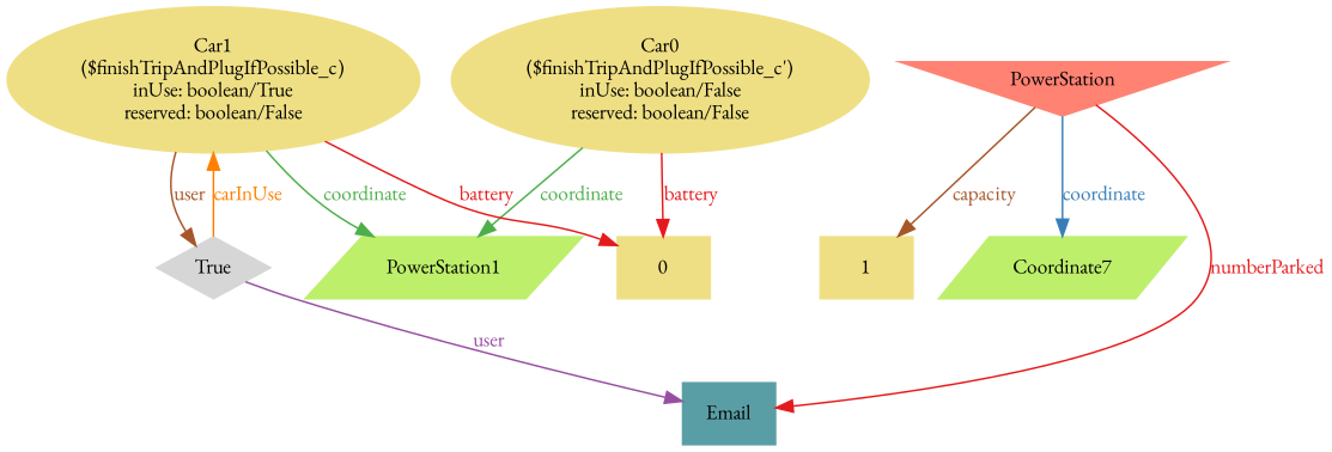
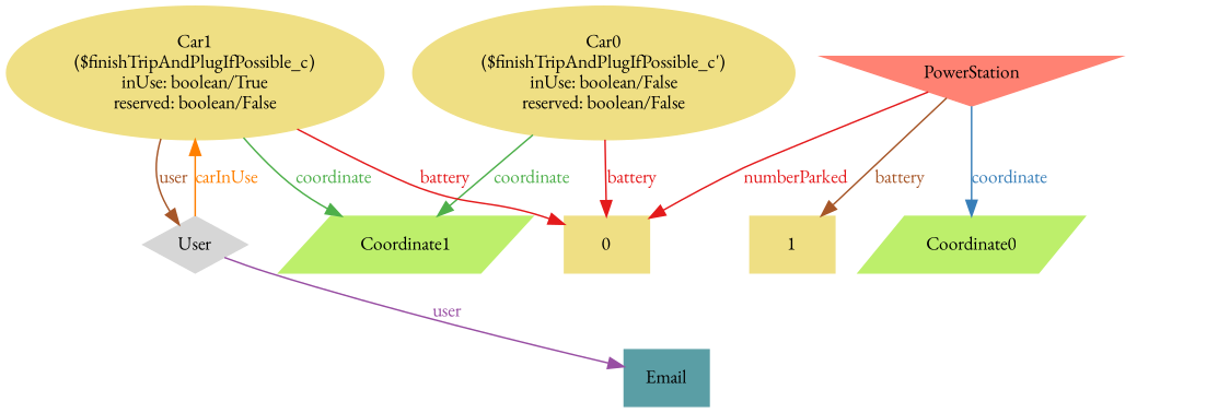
  digraph {
    fontname="EB Garamond"
    fontsize=12
    rankdir=TB
    node [color="#efdf84" fontcolor="#000000" fontname="EB Garamond" fontsize=12 shape=box style="filled, solid"]
    edge [color="#e41a1c" dir=forward fontcolor="#e41a1c" fontname="EB Garamond" fontsize=12 style=solid weight=1]
    n1 [label="Car0\n($finishTripAndPlugIfPossible_c')\ninUse: boolean/False\nreserved: boolean/False" shape=ellipse uuid=Car0]
    n2 [label=0 uuid=0]
-   n3 [color="#bdef6b" label=PowerStation1 shape=parallelogram uuid=Coordinate1]
+   n3 [color="#bdef6b" label=Coordinate1 shape=parallelogram uuid=Coordinate1]
    n4 [label="Car1\n($finishTripAndPlugIfPossible_c)\ninUse: boolean/True\nreserved: boolean/False" shape=ellipse uuid=Car1]
-   n5 [color="#d6d6d6" label=True shape=Mdiamond uuid=User]
+   n5 [color="#d6d6d6" label=User shape=Mdiamond uuid=User]
    n6 [color="#5a9ea5" label=Email uuid=Email]
    n7 [color="#ff8273" label=PowerStation shape=invtriangle uuid=PowerStation]
    n8 [label=1 uuid=1]
-   n9 [color="#bdef6b" label=Coordinate7 shape=parallelogram uuid=Coordinate0]
+   n9 [color="#bdef6b" label=Coordinate0 shape=parallelogram uuid=Coordinate0]
    n1 -> n2 [label=battery uuid="<Car0, 0>"]
    n1 -> n3 [color="#4daf4a" fontcolor="#4daf4a" label=coordinate uuid="<Car0, Coordinate1>"]
    n4 -> n2 [label=battery uuid="<Car1, 0>"]
    n4 -> n3 [color="#4daf4a" fontcolor="#4daf4a" label=coordinate uuid="<Car1, Coordinate1>"]
    n4 -> n5 [color="#ff7f00" dir=back fontcolor="#ff7f00" label=carInUse uuid="<User, Car1>"]
    n4 -> n5 [color="#a65628" fontcolor="#a65628" label=user uuid="<Car1, User>"]
    n5 -> n6 [color="#984ea3" fontcolor="#984ea3" label=user uuid="<User, Email>"]
-   n7 -> n6 [label=numberParked uuid="<PowerStation, 0>"]
-   n7 -> n8 [color="#a65628" fontcolor="#a65628" label=capacity uuid="<PowerStation, 1>"]
+   n7 -> n2 [label=numberParked uuid="<PowerStation, 0>"]
+   n7 -> n8 [color="#a65628" fontcolor="#a65628" label=battery uuid="<PowerStation, 1>"]
    n7 -> n9 [color="#377eb8" fontcolor="#377eb8" label=coordinate uuid="<PowerStation, Coordinate0>"]
  }
